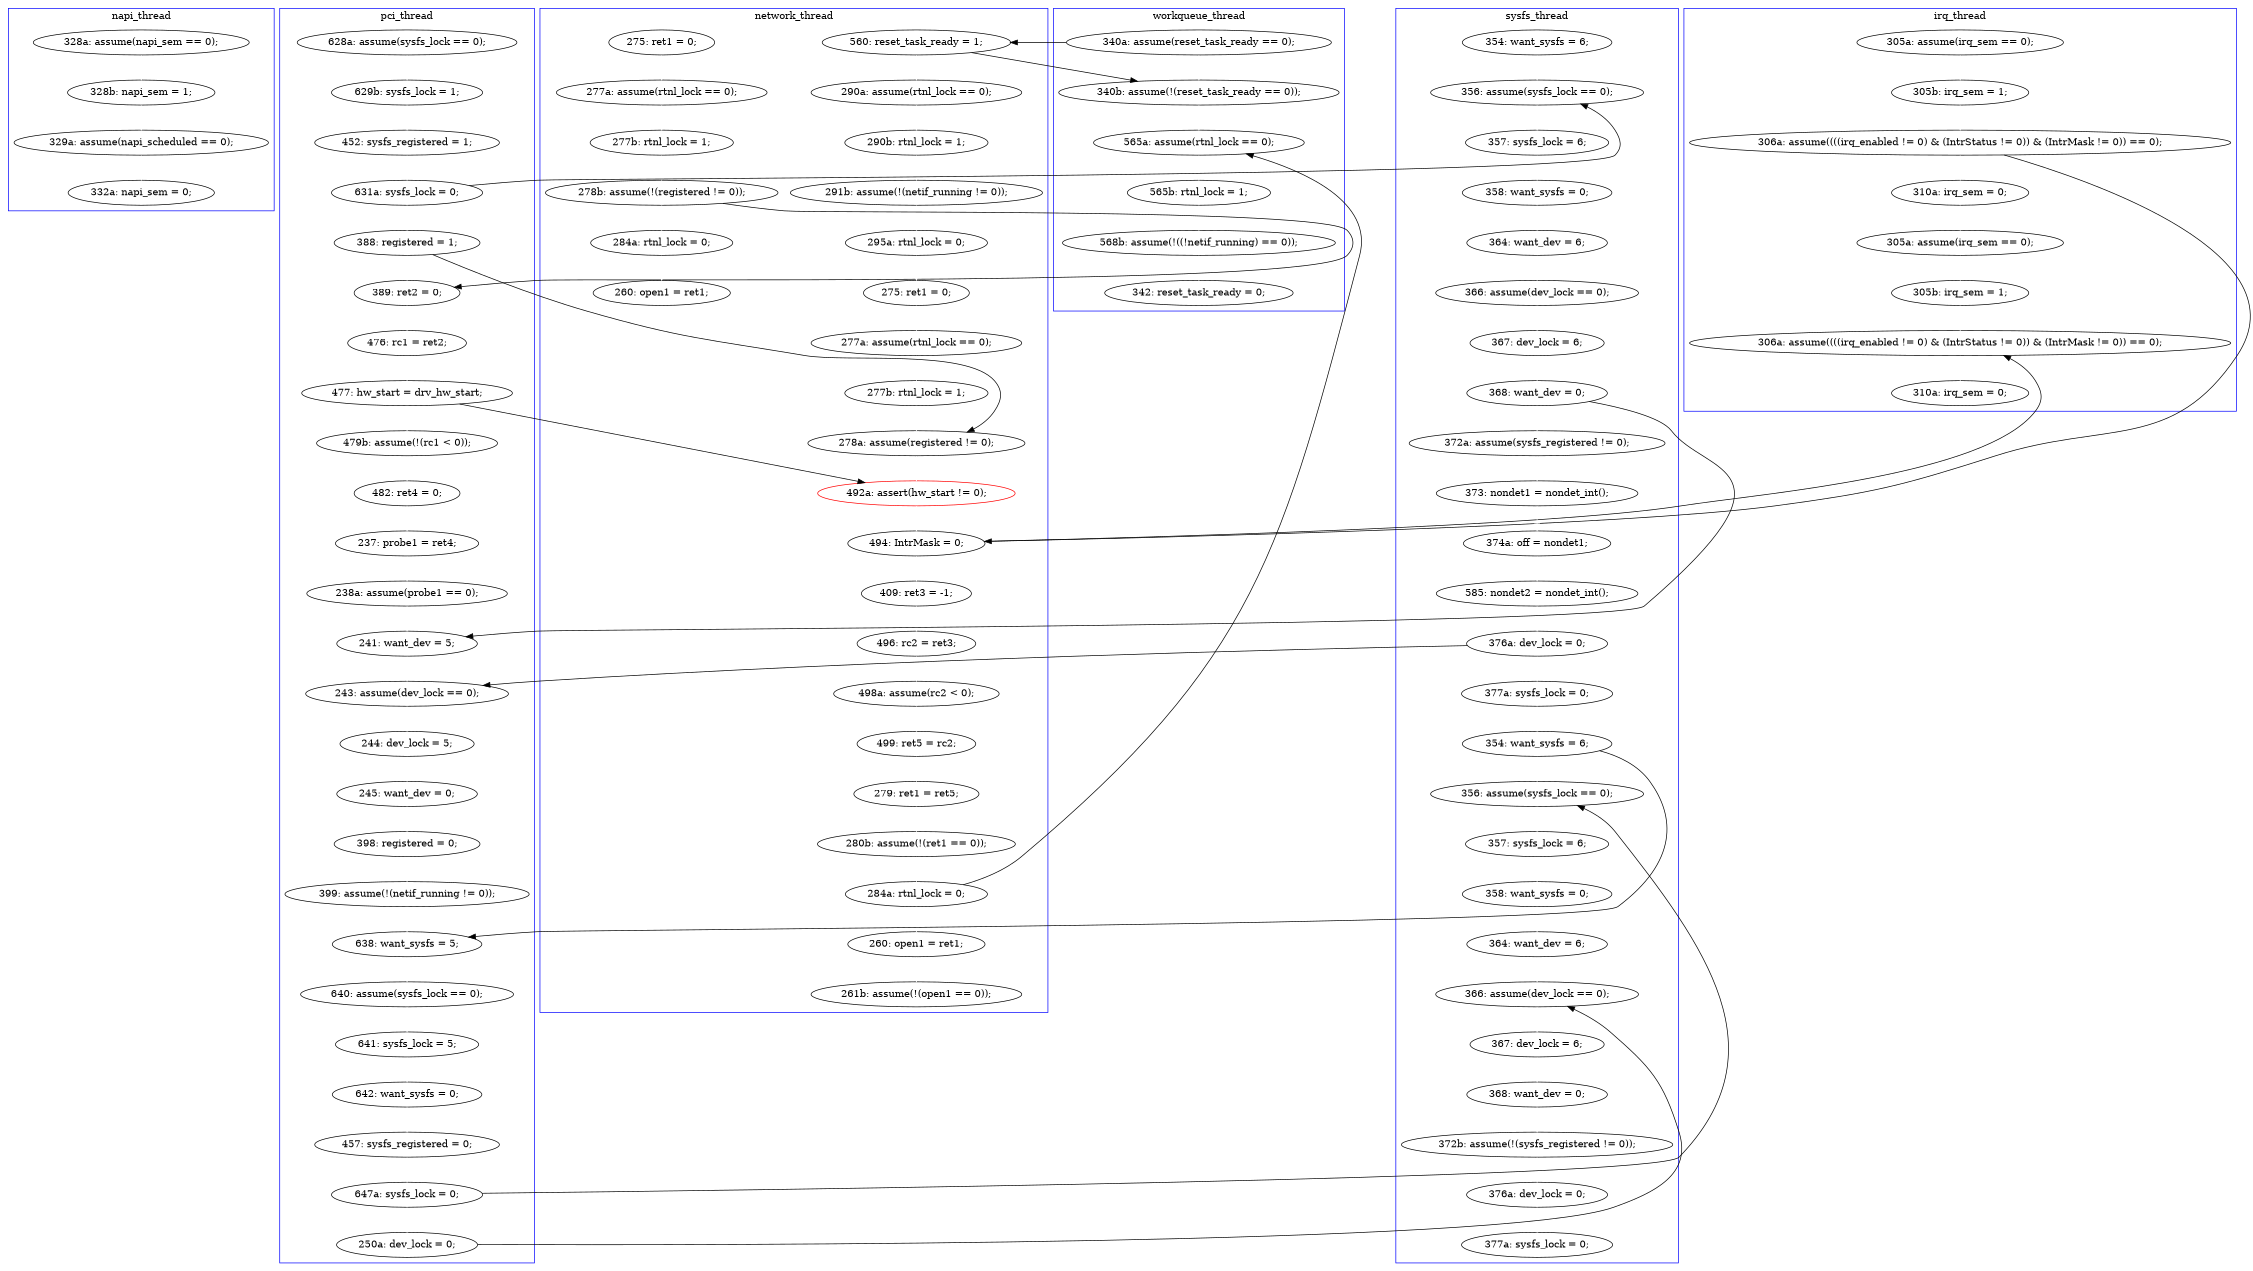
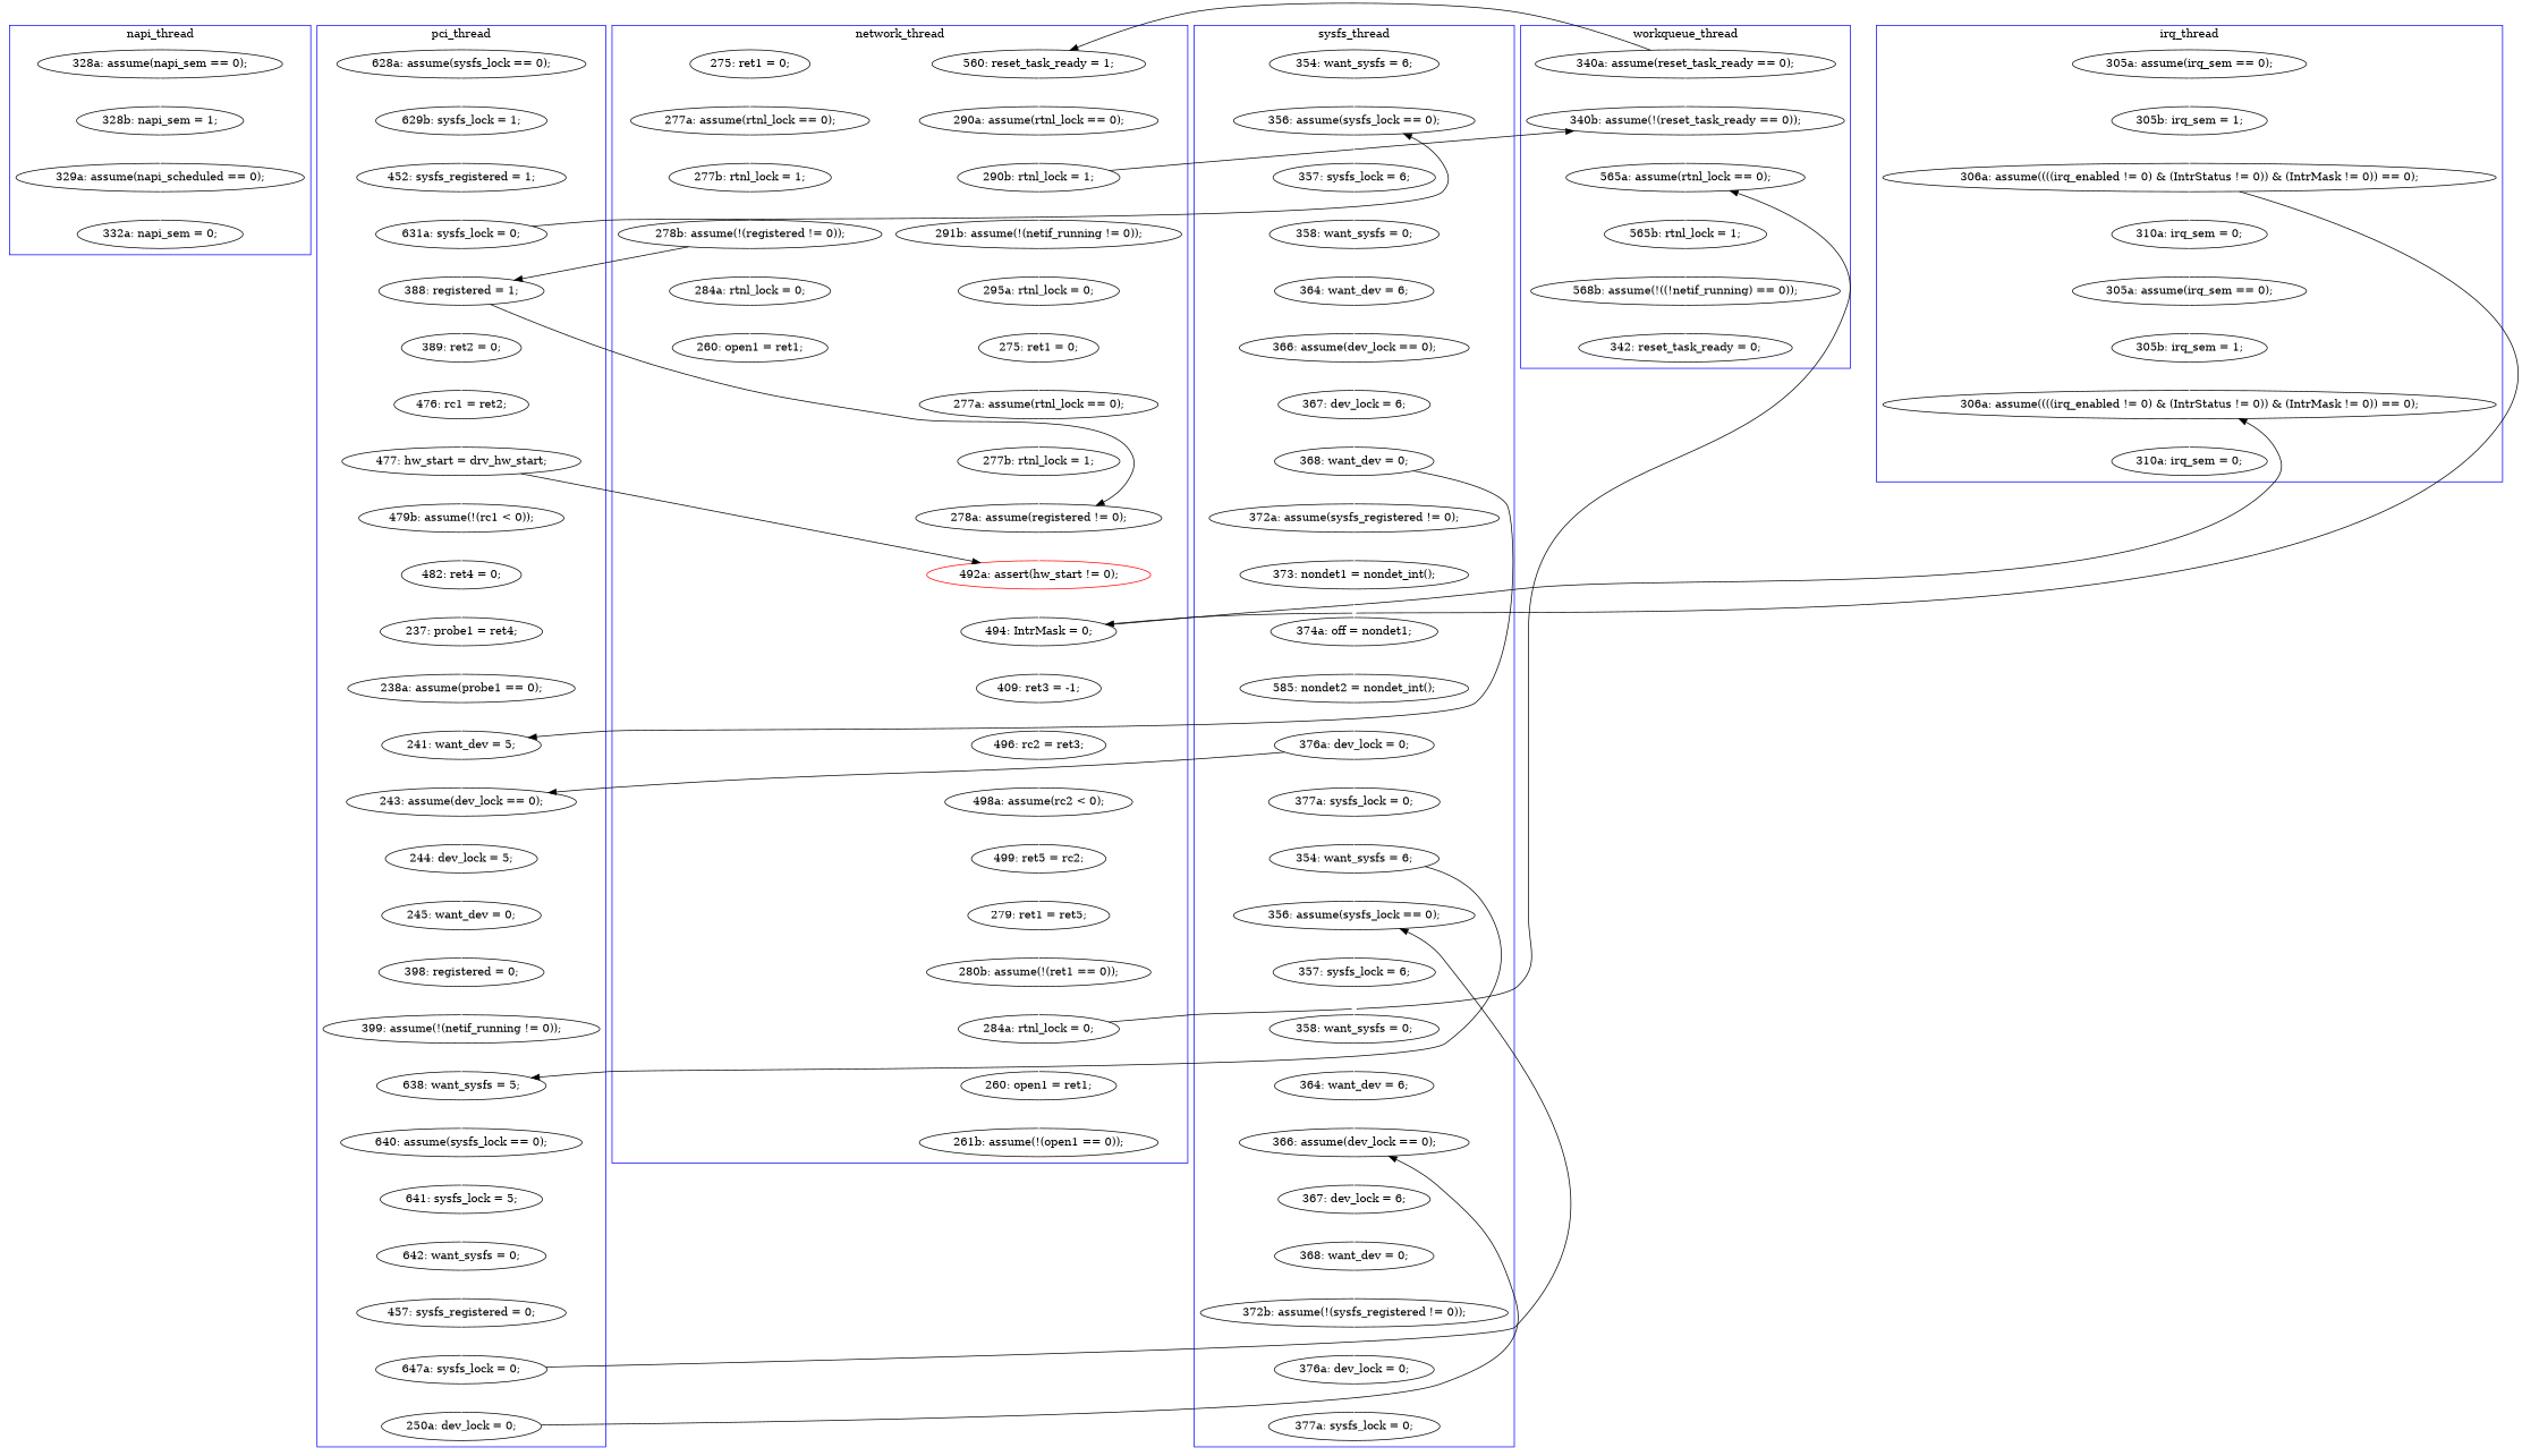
  digraph {
    edge [color=white style=solid]
    n1 [label="329a: assume(napi_scheduled == 0);"]
    n2 [label="332a: napi_sem = 0;"]
    n3 [label="328a: assume(napi_sem == 0);"]
    n4 [label="328b: napi_sem = 1;"]
    n5 [label="568b: assume(!((!netif_running) == 0));"]
    n6 [label="342: reset_task_ready = 0;"]
    n7 [label="565a: assume(rtnl_lock == 0);"]
    n8 [label="340a: assume(reset_task_ready == 0);"]
    n9 [label="340b: assume(!(reset_task_ready == 0));"]
    n10 [label="565b: rtnl_lock = 1;"]
    n11 [label="305b: irq_sem = 1;"]
    n12 [label="306a: assume((((irq_enabled != 0) & (IntrStatus != 0)) & (IntrMask != 0)) == 0);"]
    n13 [label="306a: assume((((irq_enabled != 0) & (IntrStatus != 0)) & (IntrMask != 0)) == 0);"]
    n14 [label="310a: irq_sem = 0;"]
    n15 [label="310a: irq_sem = 0;"]
    n16 [label="305b: irq_sem = 1;"]
    n17 [label="305a: assume(irq_sem == 0);"]
    n18 [label="305a: assume(irq_sem == 0);"]
    n19 [color=red label="492a: assert(hw_start != 0);"]
    n20 [label="494: IntrMask = 0;"]
    n21 [label="260: open1 = ret1;"]
    n22 [label="290b: rtnl_lock = 1;"]
    n23 [label="291b: assume(!(netif_running != 0));"]
    n24 [label="278a: assume(registered != 0);"]
    n25 [label="275: ret1 = 0;"]
    n26 [label="277a: assume(rtnl_lock == 0);"]
    n27 [label="560: reset_task_ready = 1;"]
    n28 [label="290a: assume(rtnl_lock == 0);"]
    n29 [label="280b: assume(!(ret1 == 0));"]
    n30 [label="284a: rtnl_lock = 0;"]
    n31 [label="277b: rtnl_lock = 1;"]
    n32 [label="409: ret3 = -1;"]
    n33 [label="496: rc2 = ret3;"]
    n34 [label="278b: assume(!(registered != 0));"]
    n35 [label="284a: rtnl_lock = 0;"]
    n36 [label="498a: assume(rc2 < 0);"]
    n37 [label="499: ret5 = rc2;"]
    n38 [label="277b: rtnl_lock = 1;"]
    n39 [label="277a: assume(rtnl_lock == 0);"]
    n40 [label="260: open1 = ret1;"]
    n41 [label="261b: assume(!(open1 == 0));"]
    n42 [label="295a: rtnl_lock = 0;"]
    n43 [label="275: ret1 = 0;"]
    n44 [label="279: ret1 = ret5;"]
    n45 [label="367: dev_lock = 6;"]
    n46 [label="368: want_dev = 0;"]
    n47 [label="356: assume(sysfs_lock == 0);"]
    n48 [label="358: want_sysfs = 0;"]
    n49 [label="364: want_dev = 6;"]
    n50 [label="366: assume(dev_lock == 0);"]
    n51 [label="367: dev_lock = 6;"]
    n52 [label="376a: dev_lock = 0;"]
    n53 [label="373: nondet1 = nondet_int();"]
    n54 [label="374a: off = nondet1;"]
    n55 [label="358: want_sysfs = 0;"]
    n56 [label="364: want_dev = 6;"]
    n57 [label="357: sysfs_lock = 6;"]
    n58 [label="585: nondet2 = nondet_int();"]
    n59 [label="357: sysfs_lock = 6;"]
    n60 [label="372b: assume(!(sysfs_registered != 0));"]
    n61 [label="354: want_sysfs = 6;"]
    n62 [label="356: assume(sysfs_lock == 0);"]
    n63 [label="368: want_dev = 0;"]
    n64 [label="354: want_sysfs = 6;"]
    n65 [label="372a: assume(sysfs_registered != 0);"]
    n66 [label="376a: dev_lock = 0;"]
    n67 [label="366: assume(dev_lock == 0);"]
    n68 [label="377a: sysfs_lock = 0;"]
    n69 [label="377a: sysfs_lock = 0;"]
    n70 [label="631a: sysfs_lock = 0;"]
    n71 [label="457: sysfs_registered = 0;"]
    n72 [label="647a: sysfs_lock = 0;"]
    n73 [label="241: want_dev = 5;"]
    n74 [label="243: assume(dev_lock == 0);"]
    n75 [label="479b: assume(!(rc1 < 0));"]
    n76 [label="482: ret4 = 0;"]
    n77 [label="476: rc1 = ret2;"]
    n78 [label="477: hw_start = drv_hw_start;"]
    n79 [label="238a: assume(probe1 == 0);"]
    n80 [label="629b: sysfs_lock = 1;"]
    n81 [label="452: sysfs_registered = 1;"]
    n82 [label="642: want_sysfs = 0;"]
    n83 [label="388: registered = 1;"]
    n84 [label="389: ret2 = 0;"]
    n85 [label="237: probe1 = ret4;"]
    n86 [label="245: want_dev = 0;"]
    n87 [label="398: registered = 0;"]
    n88 [label="244: dev_lock = 5;"]
    n89 [label="399: assume(!(netif_running != 0));"]
    n90 [label="638: want_sysfs = 5;"]
    n91 [label="641: sysfs_lock = 5;"]
    n92 [label="640: assume(sysfs_lock == 0);"]
    n93 [label="250a: dev_lock = 0;"]
    n94 [label="628a: assume(sysfs_lock == 0);"]
    subgraph cluster_1 {
      color=blue
      label=napi_thread
      n1
      n2
      n3
      n4
    }
    subgraph cluster_2 {
      color=blue
      label=workqueue_thread
      n5
      n6
      n7
      n8
      n9
      n10
    }
    subgraph cluster_3 {
      color=blue
      label=irq_thread
      n11
      n12
      n13
      n14
      n15
      n16
      n17
      n18
    }
    subgraph cluster_4 {
      color=blue
      label=network_thread
      n19
      n20
      n21
      n22
      n23
      n24
      n25
      n26
      n27
      n28
      n29
      n30
      n31
      n32
      n33
      n34
      n35
      n36
      n37
      n38
      n39
      n40
      n41
      n42
      n43
      n44
    }
    subgraph cluster_5 {
      color=blue
      label=sysfs_thread
      n45
      n46
      n47
      n48
      n49
      n50
      n51
      n52
      n53
      n54
      n55
      n56
      n57
      n58
      n59
      n60
      n61
      n62
      n63
      n64
      n65
      n66
      n67
      n68
      n69
    }
    subgraph cluster_6 {
      color=blue
      label=pci_thread
      n70
      n71
      n72
      n73
      n74
      n75
      n76
      n77
      n78
      n79
      n80
      n81
      n82
      n83
      n84
      n85
      n86
      n87
      n88
      n89
      n90
      n91
      n92
      n93
      n94
    }
    n1 -> n2
    n3 -> n4
    n4 -> n1
    n5 -> n6
    n7 -> n10
    n8 -> n9
    n8 -> n27 [color=black constraint=false]
    n9 -> n7
    n10 -> n5
    n11 -> n12
    n12 -> n15
    n13 -> n14
    n13 -> n20 [color=black constraint=false]
    n14 -> n17
    n16 -> n13
    n17 -> n11
    n18 -> n16
    n19 -> n20
    n20 -> n12 [color=black constraint=false]
    n20 -> n32
    n22 -> n23
    n23 -> n42
    n24 -> n19
    n25 -> n26
    n26 -> n31
-   n27 -> n9 [color=black constraint=false]
+   n22 -> n9 [color=black constraint=false]
    n27 -> n28
    n28 -> n22
    n29 -> n30
    n30 -> n7 [color=black constraint=false]
    n30 -> n40
    n31 -> n24
    n32 -> n33
    n33 -> n36
    n34 -> n35
-   n34 -> n84 [color=black constraint=false]
+   n34 -> n83 [color=black constraint=false]
    n35 -> n21
    n36 -> n37
    n37 -> n44
    n38 -> n34
    n39 -> n38
    n40 -> n41
    n42 -> n25
    n43 -> n39
    n44 -> n29
    n45 -> n46
    n46 -> n60
    n47 -> n59
    n48 -> n49
    n49 -> n67
    n50 -> n51
    n51 -> n63
    n52 -> n68
    n52 -> n74 [color=black constraint=false]
    n53 -> n54
    n54 -> n58
    n55 -> n56
    n56 -> n50
    n57 -> n48
    n58 -> n52
    n59 -> n55
    n60 -> n66
    n61 -> n62
    n61 -> n90 [color=black constraint=false]
    n62 -> n57
    n63 -> n65
    n63 -> n73 [color=black constraint=false]
    n64 -> n47
    n65 -> n53
    n66 -> n69
    n67 -> n45
    n68 -> n61
    n70 -> n47 [color=black constraint=false]
    n70 -> n83
    n71 -> n72
    n72 -> n62 [color=black constraint=false]
    n72 -> n93
    n73 -> n74
    n74 -> n88
    n75 -> n76
    n76 -> n85
    n77 -> n78
    n78 -> n19 [color=black constraint=false]
    n78 -> n75
    n79 -> n73
    n80 -> n81
    n81 -> n70
    n82 -> n71
    n83 -> n24 [color=black constraint=false]
    n83 -> n84
    n84 -> n77
    n85 -> n79
    n86 -> n87
    n87 -> n89
    n88 -> n86
    n89 -> n90
    n90 -> n92
    n91 -> n82
    n92 -> n91
    n93 -> n67 [color=black constraint=false]
    n94 -> n80
  }
